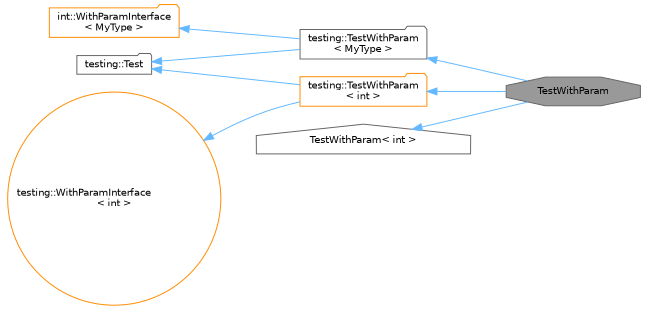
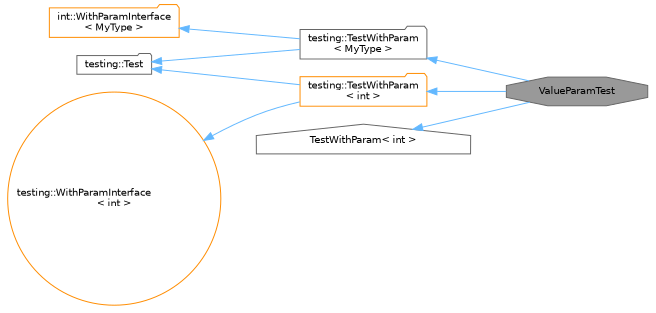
  digraph {
    rankdir=LR
    node [color=gray40 fillcolor=white fontname=Helvetica fontsize=10 shape=folder style=filled]
    edge [color=steelblue1 dir=back fontname=Helvetica fontsize=10 labelfontname=Helvetica labelfontsize=10 style=solid]
-   n1 [fillcolor=grey60 fontcolor=black height=0.2 label=TestWithParam shape=octagon width=0.4]
+   n1 [fillcolor=grey60 fontcolor=black height=0.2 label=ValueParamTest shape=octagon width=0.4]
    n2 [height=0.2 label="testing::TestWithParam\l\< MyType \>" width=0.4]
    n3 [height=0.2 label="testing::Test" width=0.4]
    n4 [color=darkorange height=0.2 label="testing::TestWithParam\l\< int \>" width=0.4]
    n5 [color=darkorange height=0.2 label="int::WithParamInterface\l\< MyType \>" width=0.4]
    n6 [color=darkorange height=0.2 label="testing::WithParamInterface\l\< int \>" shape=circle width=0.4]
    n7 [height=0.2 label="TestWithParam\< int \>" shape=house width=0.4]
    n2 -> n1
    n3 -> n2
    n3 -> n4
    n4 -> n1
    n5 -> n2
    n6 -> n4
    n7 -> n1
  }
